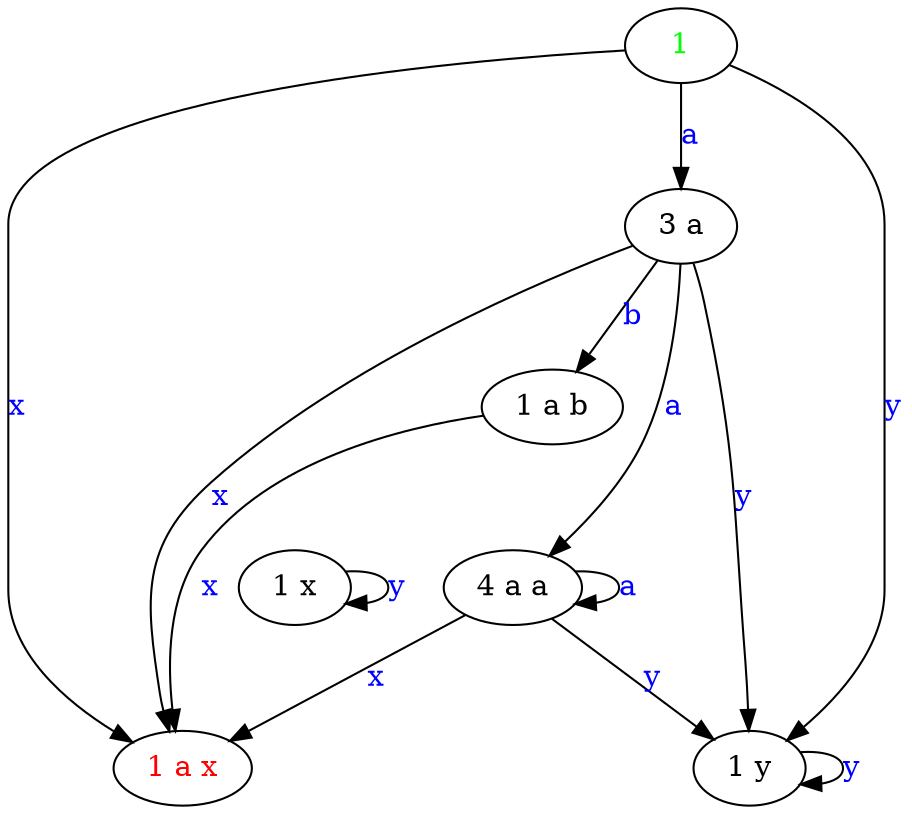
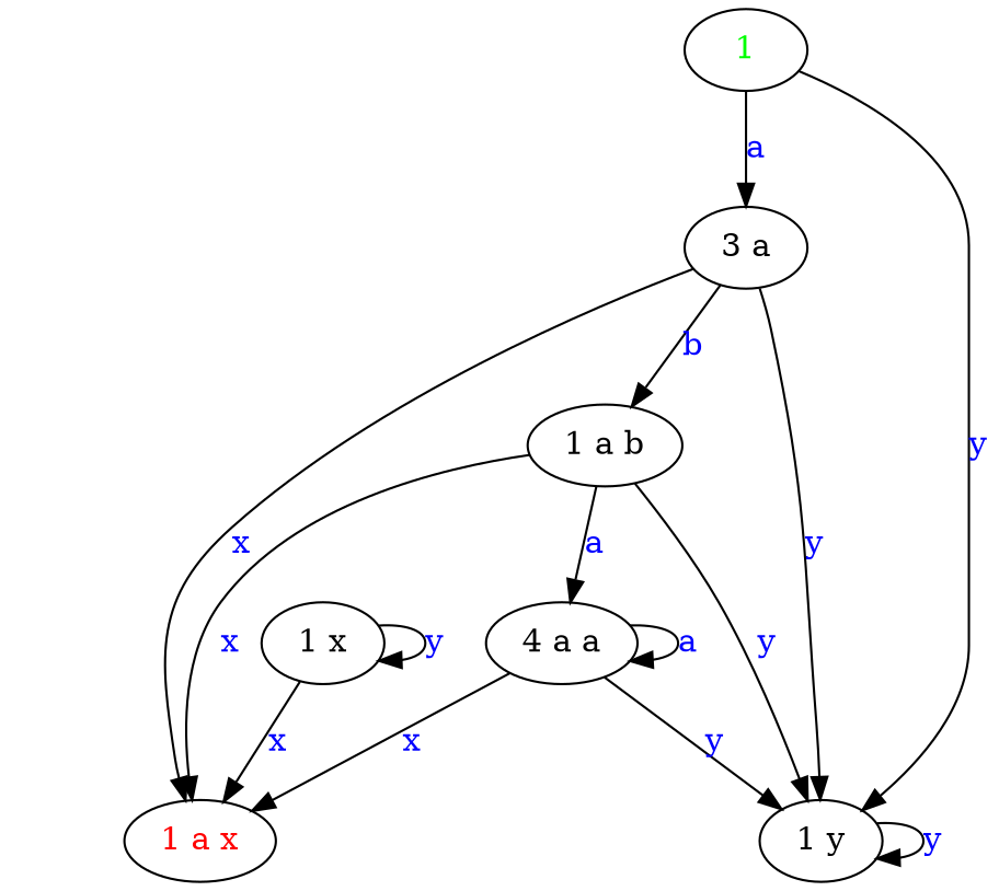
  digraph {
    n1 [label=<<font color="red">1 a x</font>>]
    "1 a b"
    "1 y"
    n4 [label="3 a"]
    n5 [label="4 a a"]
    "1 x"
    n7 [label=<<font color="green">1</font>>]
    "1 a b" -> n1 [label=<<font color="blue">x</font>>]
+   "1 a b" -> "1 y" [label=<<font color="blue">y</font>>]
    "1 y" -> "1 y" [label=<<font color="blue">y</font>>]
    n4 -> n1 [label=<<font color="blue">x</font>>]
    n4 -> "1 a b" [label=<<font color="blue">b</font>>]
    n4 -> "1 y" [label=<<font color="blue">y</font>>]
-   n4 -> n5 [label=<<font color="blue">a</font>>]
+   "1 a b" -> n5 [label=<<font color="blue">a</font>>]
    n5 -> n1 [label=<<font color="blue">x</font>>]
    n5 -> "1 y" [label=<<font color="blue">y</font>>]
    n5 -> n5 [label=<<font color="blue">a</font>>]
-   n7 -> n1 [label=<<font color="blue">x</font>>]
+   "1 x" -> n1 [label=<<font color="blue">x</font>>]
    "1 x" -> "1 x" [label=<<font color="blue">y</font>>]
    n7 -> "1 y" [label=<<font color="blue">y</font>>]
    n7 -> n4 [label=<<font color="blue">a</font>>]
  }
